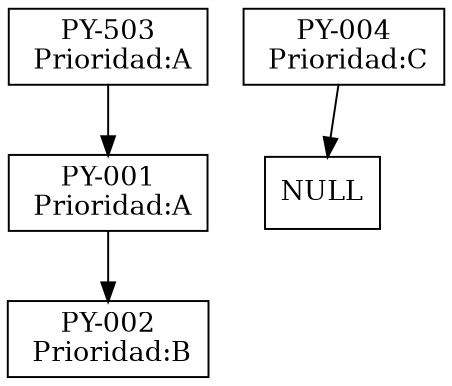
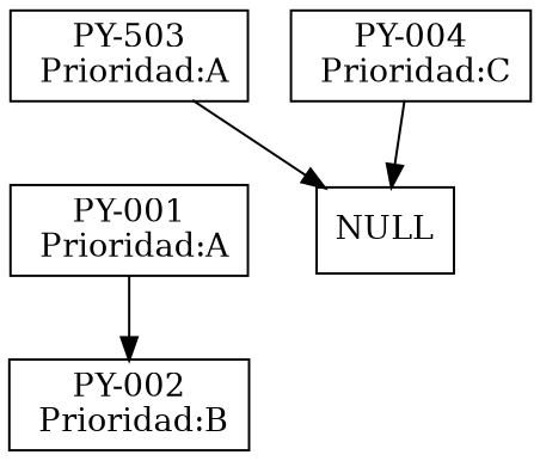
  digraph {
    rankdir=TB
    node [shape=record]
    n1 [label="PY-503\n Prioridad:A"]
    n2 [label="PY-001\n Prioridad:A"]
    n3 [label="PY-002\n Prioridad:B"]
    n4 [label="PY-004\n Prioridad:C"]
    n5 [label=NULL]
-   n1 -> n2
+   n1 -> n5
    n2 -> n3
    n4 -> n5
  }
